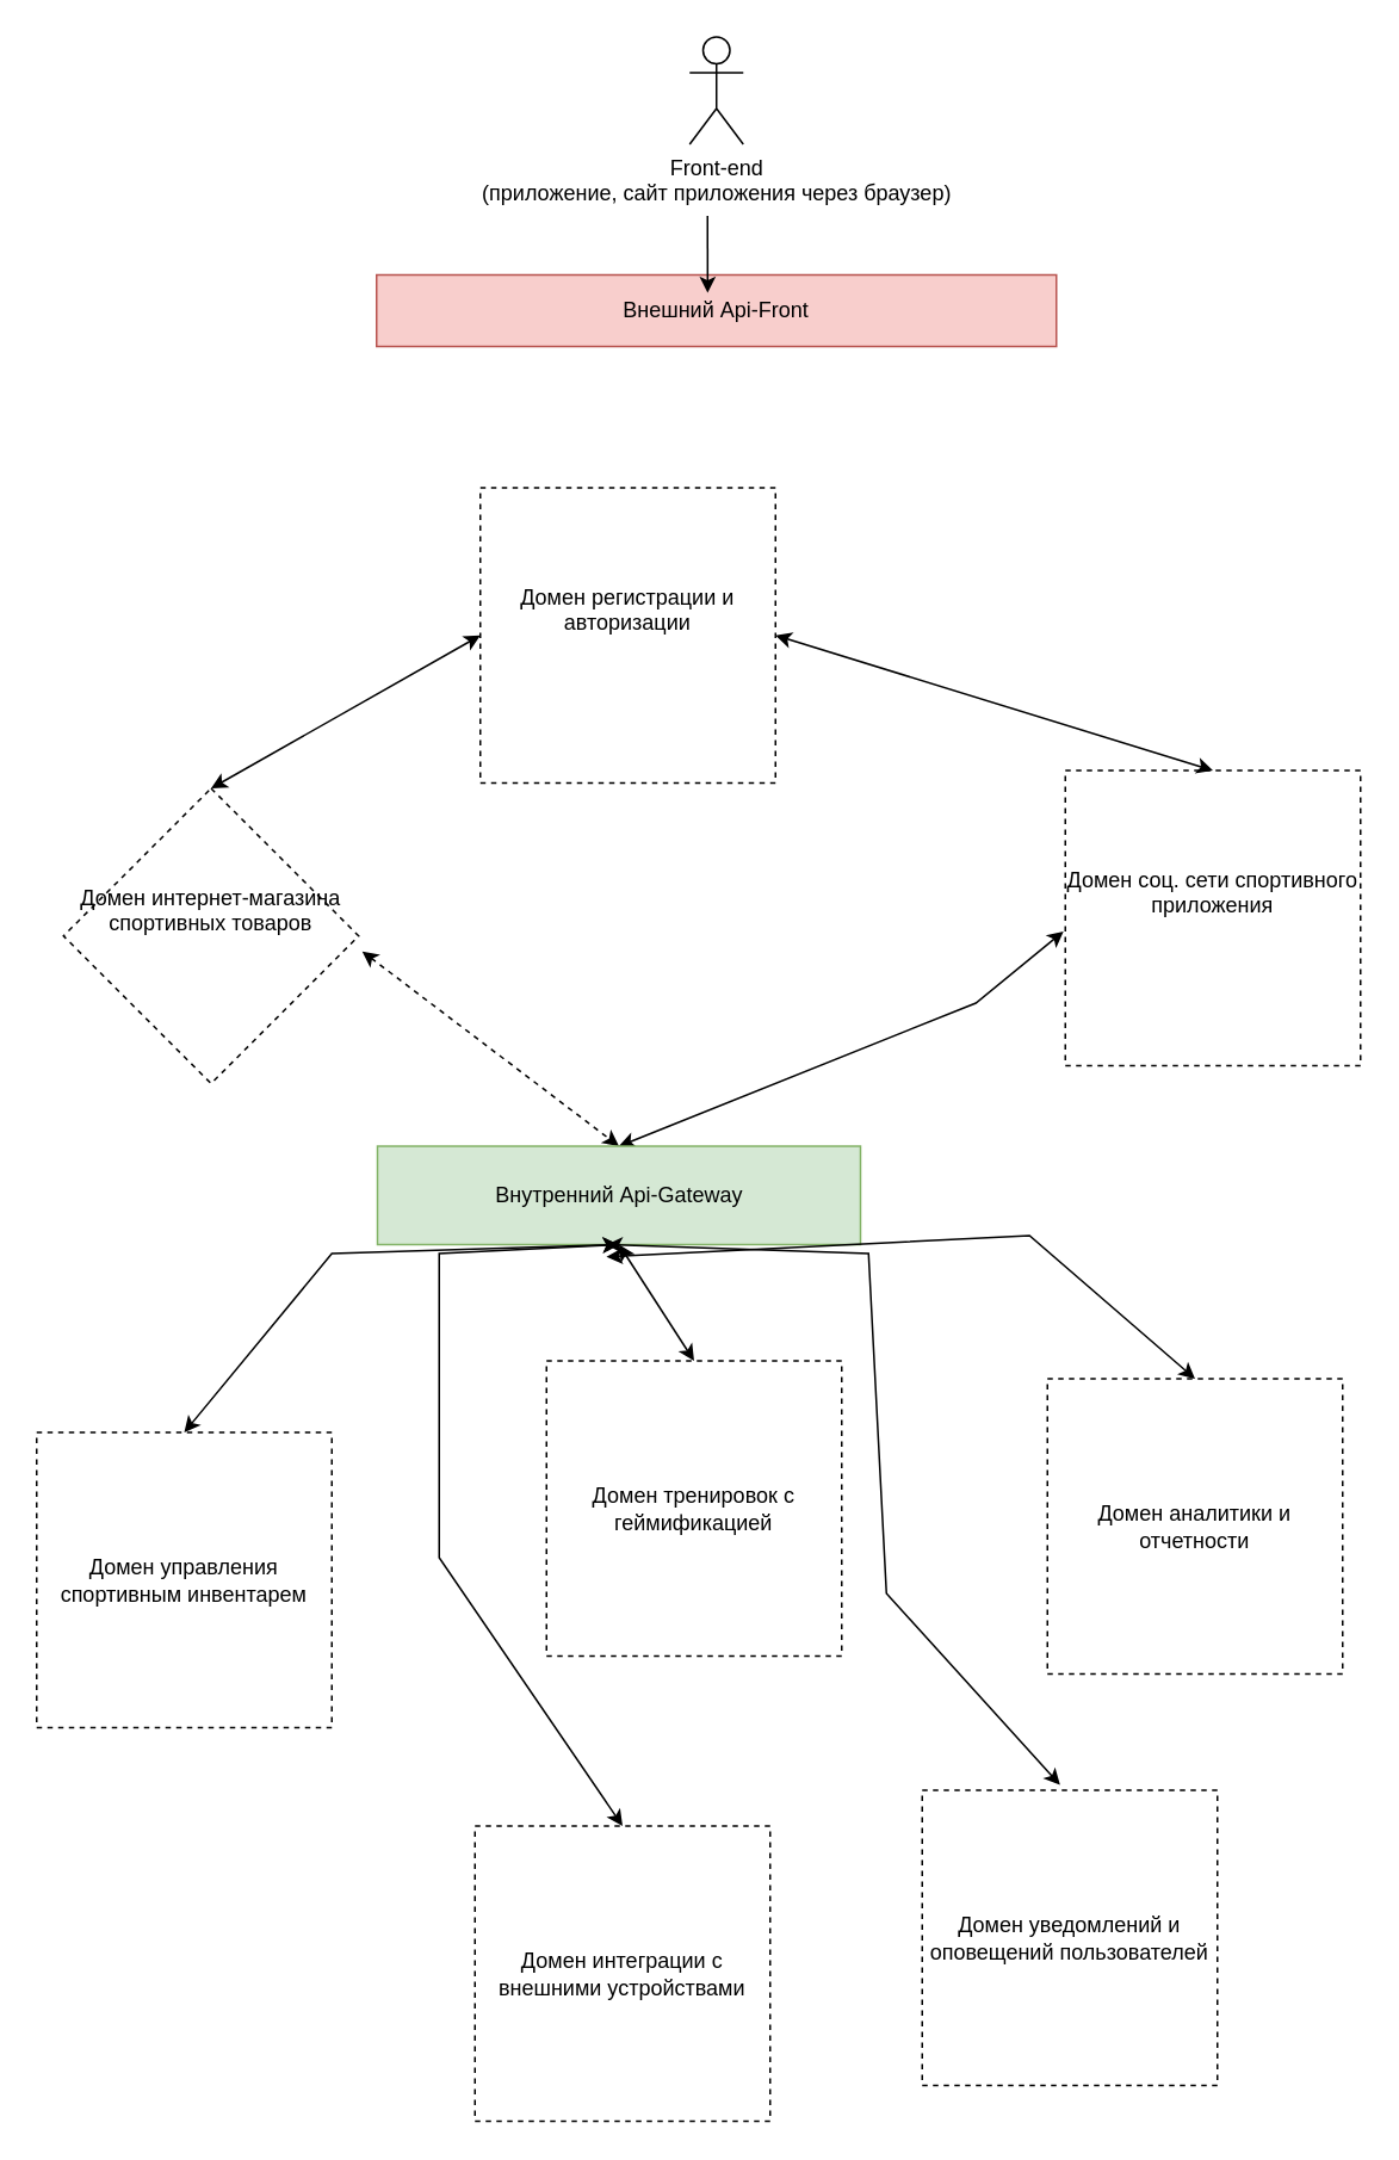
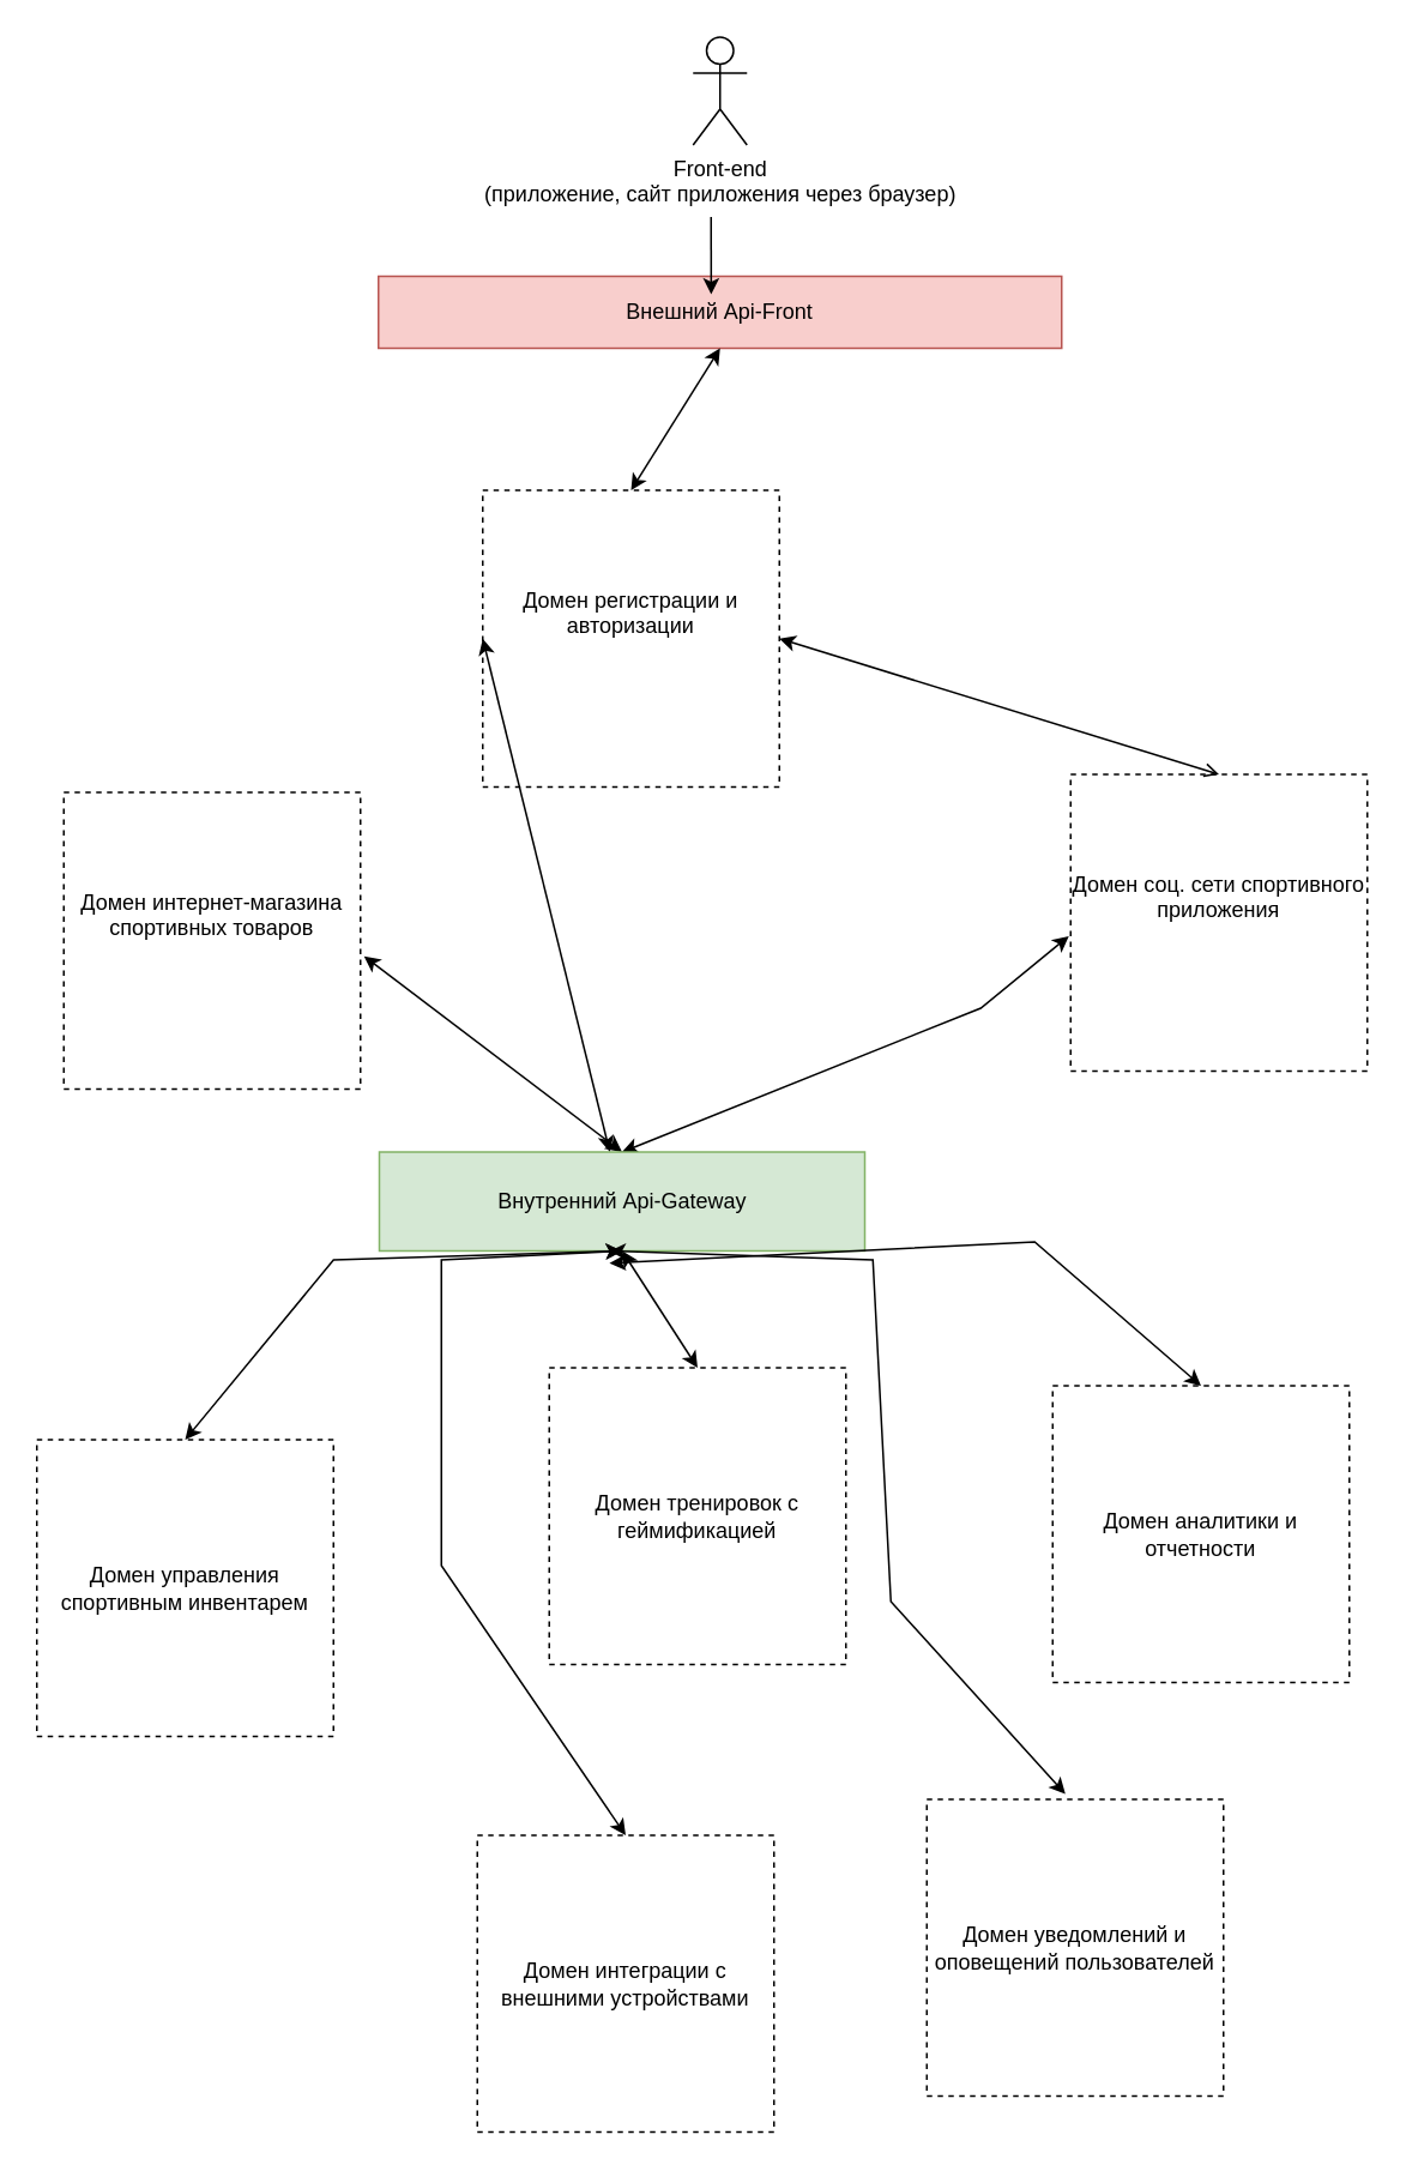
  <mxCell id="0" />
  <mxCell id="1" parent="0" />
  <mxCell id="2" value="Front-end&lt;div&gt;(приложение, сайт приложения через браузер)&lt;/div&gt;" style="shape=umlActor;verticalLabelPosition=bottom;verticalAlign=top;html=1;outlineConnect=0;" vertex="1" parent="1"><mxGeometry x="385" y="20" width="30" height="60" as="geometry" /></mxCell>
  <mxCell id="3" value="Внешний Api-Front" style="rounded=0;whiteSpace=wrap;html=1;fillColor=#f8cecc;strokeColor=#b85450;" vertex="1" parent="1"><mxGeometry x="210" y="153" width="380" height="40" as="geometry" /></mxCell>
  <mxCell id="4" value="Домен регистрации и авторизации&lt;div&gt;&lt;br&gt;&lt;/div&gt;&lt;div&gt;&lt;br&gt;&lt;/div&gt;" style="whiteSpace=wrap;html=1;aspect=fixed;dashed=1;fillColor=none;" vertex="1" parent="1"><mxGeometry x="268" y="272" width="165" height="165" as="geometry" /></mxCell>
- <mxCell id="5" value="Домен интернет-магазина спортивных товаров&lt;div&gt;&lt;br&gt;&lt;/div&gt;&lt;div&gt;&lt;br&gt;&lt;/div&gt;" style="rhombus;whiteSpace=wrap;html=1;aspect=fixed;dashed=1;fillColor=none;" vertex="1" parent="1"><mxGeometry x="35" y="440" width="165" height="165" as="geometry" /></mxCell>
+ <mxCell id="5" value="Домен интернет-магазина спортивных товаров&lt;div&gt;&lt;br&gt;&lt;/div&gt;&lt;div&gt;&lt;br&gt;&lt;/div&gt;" style="whiteSpace=wrap;html=1;aspect=fixed;dashed=1;fillColor=none;" vertex="1" parent="1"><mxGeometry x="35" y="440" width="165" height="165" as="geometry" /></mxCell>
  <mxCell id="6" value="Домен соц. сети спортивного приложения&lt;div&gt;&lt;br&gt;&lt;/div&gt;&lt;div&gt;&lt;br&gt;&lt;/div&gt;" style="whiteSpace=wrap;html=1;aspect=fixed;dashed=1;fillColor=none;" vertex="1" parent="1"><mxGeometry x="595" y="430" width="165" height="165" as="geometry" /></mxCell>
  <mxCell id="7" value="&lt;div&gt;Домен управления спортивным инвентарем&lt;span style=&quot;color: rgba(0, 0, 0, 0); font-family: monospace; font-size: 0px; text-align: start; text-wrap: nowrap; background-color: initial;&quot;&gt;%3CmxGraphModel%3E%3Croot%3E%3CmxCell%20id%3D%220%22%2F%3E%3CmxCell%20id%3D%221%22%20parent%3D%220%22%2F%3E%3CmxCell%20id%3D%222%22%20value%3D%22%D0%94%D0%BE%D0%BC%D0%B5%D0%BD%20%D0%B8%D0%BD%D1%82%D0%B5%D1%80%D0%BD%D0%B5%D1%82-%D0%BC%D0%B0%D0%B3%D0%B0%D0%B7%D0%B8%D0%BD%D0%B0%20%D1%81%D0%BF%D0%BE%D1%80%D1%82%D0%B8%D0%B2%D0%BD%D1%8B%D1%85%20%D1%82%D0%BE%D0%B2%D0%B0%D1%80%D0%BE%D0%B2%26lt%3Bdiv%26gt%3B%26lt%3Bbr%26gt%3B%26lt%3B%2Fdiv%26gt%3B%26lt%3Bdiv%26gt%3B%26lt%3Bbr%26gt%3B%26lt%3B%2Fdiv%26gt%3B%22%20style%3D%22whiteSpace%3Dwrap%3Bhtml%3D1%3Baspect%3Dfixed%3Bdashed%3D1%3BfillColor%3Dnone%3B%22%20vertex%3D%221%22%20parent%3D%221%22%3E%3CmxGeometry%20x%3D%22140%22%20y%3D%22410%22%20width%3D%22165%22%20height%3D%22165%22%20as%3D%22geometry%22%2F%3E%3C%2FmxCell%3E%3C%2Froot%3E%3C%2FmxGraphModel%3E&lt;/span&gt;&lt;/div&gt;" style="whiteSpace=wrap;html=1;aspect=fixed;dashed=1;fillColor=none;" vertex="1" parent="1"><mxGeometry x="20" y="800" width="165" height="165" as="geometry" /></mxCell>
  <mxCell id="8" value="&lt;div&gt;Домен тренировок с геймификацией&lt;span style=&quot;color: rgba(0, 0, 0, 0); font-family: monospace; font-size: 0px; text-align: start; text-wrap: nowrap; background-color: initial;&quot;&gt;%3CmxGraphModel%3E%3Croot%3E%3CmxCell%20id%3D%220%22%2F%3E%3CmxCell%20id%3D%221%22%20parent%3D%220%22%2F%3E%3CmxCell%20id%3D%222%22%20value%3D%22%D0%94%D0%BE%D0%BC%D0%B5%D0%BD%20%D0%B8%D0%BD%D1%82%D0%B5%D1%80%D0%BD%D0%B5%D1%82-%D0%BC%D0%B0%D0%B3%D0%B0%D0%B7%D0%B8%D0%BD%D0%B0%20%D1%81%D0%BF%D0%BE%D1%80%D1%82%D0%B8%D0%B2%D0%BD%D1%8B%D1%85%20%D1%82%D0%BE%D0%B2%D0%B0%D1%80%D0%BE%D0%B2%26lt%3Bdiv%26gt%3B%26lt%3Bbr%26gt%3B%26lt%3B%2Fdiv%26gt%3B%26lt%3Bdiv%26gt%3B%26lt%3Bbr%26gt%3B%26lt%3B%2Fdiv%26gt%3B%22%20style%3D%22whiteSpace%3Dwrap%3Bhtml%3D1%3Baspect%3Dfixed%3Bdashed%3D1%3BfillColor%3Dnone%3B%22%20vertex%3D%221%22%20parent%3D%221%22%3E%3CmxGeometry%20x%3D%22140%22%20y%3D%22410%22%20width%3D%22165%22%20height%3D%22165%22%20as%3D%22geometry%22%2F%3E%3C%2FmxCell%3E%3C%2Froot%3E%3C%2FmxGraphModel%3E&lt;/span&gt;&lt;/div&gt;" style="whiteSpace=wrap;html=1;aspect=fixed;dashed=1;fillColor=none;" vertex="1" parent="1"><mxGeometry x="305" y="760" width="165" height="165" as="geometry" /></mxCell>
  <mxCell id="9" value="&lt;div&gt;Домен аналитики и отчетности&lt;span style=&quot;color: rgba(0, 0, 0, 0); font-family: monospace; font-size: 0px; text-align: start; text-wrap: nowrap; background-color: initial;&quot;&gt;%3CmxGraphModel%3E%3Croot%3E%3CmxCell%20id%3D%220%22%2F%3E%3CmxCell%20id%3D%221%22%20parent%3D%220%22%2F%3E%3CmxCell%20id%3D%222%22%20value%3D%22%D0%94%D0%BE%D0%BC%D0%B5%D0%BD%20%D0%B8%D0%BD%D1%82%D0%B5%D1%80%D0%BD%D0%B5%D1%82-%D0%BC%D0%B0%D0%B3%D0%B0%D0%B7%D0%B8%D0%BD%D0%B0%20%D1%81%D0%BF%D0%BE%D1%80%D1%82%D0%B8%D0%B2%D0%BD%D1%8B%D1%85%20%D1%82%D0%BE%D0%B2%D0%B0%D1%80%D0%BE%D0%B2%26lt%3Bdiv%26gt%3B%26lt%3Bbr%26gt%3B%26lt%3B%2Fdiv%26gt%3B%26lt%3Bdiv%26gt%3B%26lt%3Bbr%26gt%3B%26lt%3B%2Fdiv%26gt%3B%22%20style%3D%22whiteSpace%3Dwrap%3Bhtml%3D1%3Baspect%3Dfixed%3Bdashed%3D1%3BfillColor%3Dnone%3B%22%20vertex%3D%221%22%20parent%3D%221%22%3E%3CmxGeometry%20x%3D%22140%22%20y%3D%22410%22%20width%3D%22165%22%20height%3D%22165%22%20as%3D%22geometry%22%2F%3E%3C%2FmxCell%3E%3C%2Froot%3E%3C%2FmxGraphModel%3E&lt;/span&gt;&lt;/div&gt;" style="whiteSpace=wrap;html=1;aspect=fixed;dashed=1;fillColor=none;" vertex="1" parent="1"><mxGeometry x="585" y="770" width="165" height="165" as="geometry" /></mxCell>
  <mxCell id="10" value="&lt;div&gt;Домен интеграции с внешними устройствами&lt;span style=&quot;color: rgba(0, 0, 0, 0); font-family: monospace; font-size: 0px; text-align: start; text-wrap: nowrap; background-color: initial;&quot;&gt;%3CmxGraphModel%3E%3Croot%3E%3CmxCell%20id%3D%220%22%2F%3E%3CmxCell%20id%3D%221%22%20parent%3D%220%22%2F%3E%3CmxCell%20id%3D%222%22%20value%3D%22%D0%94%D0%BE%D0%BC%D0%B5%D0%BD%20%D0%B8%D0%BD%D1%82%D0%B5%D1%80%D0%BD%D0%B5%D1%82-%D0%BC%D0%B0%D0%B3%D0%B0%D0%B7%D0%B8%D0%BD%D0%B0%20%D1%81%D0%BF%D0%BE%D1%80%D1%82%D0%B8%D0%B2%D0%BD%D1%8B%D1%85%20%D1%82%D0%BE%D0%B2%D0%B0%D1%80%D0%BE%D0%B2%26lt%3Bdiv%26gt%3B%26lt%3Bbr%26gt%3B%26lt%3B%2Fdiv%26gt%3B%26lt%3Bdiv%26gt%3B%26lt%3Bbr%26gt%3B%26lt%3B%2Fdiv%26gt%3B%22%20style%3D%22whiteSpace%3Dwrap%3Bhtml%3D1%3Baspect%3Dfixed%3Bdashed%3D1%3BfillColor%3Dnone%3B%22%20vertex%3D%221%22%20parent%3D%221%22%3E%3CmxGeometry%20x%3D%22140%22%20y%3D%22410%22%20width%3D%22165%22%20height%3D%22165%22%20as%3D%22geometry%22%2F%3E%3C%2FmxCell%3E%3C%2Froot%3E%3C%2FmxGraphModel%3E&lt;/span&gt;&lt;/div&gt;" style="whiteSpace=wrap;html=1;aspect=fixed;dashed=1;fillColor=none;" vertex="1" parent="1"><mxGeometry x="265" y="1020" width="165" height="165" as="geometry" /></mxCell>
  <mxCell id="11" value="" style="endArrow=classic;html=1;rounded=0;entryX=0.487;entryY=0.25;entryDx=0;entryDy=0;entryPerimeter=0;" edge="1" parent="1" target="3"><mxGeometry width="50" height="50" relative="1" as="geometry"><mxPoint x="395" y="120" as="sourcePoint" /><mxPoint x="425" y="320" as="targetPoint" /></mxGeometry></mxCell>
  <mxCell id="12" value="&lt;div&gt;Домен уведомлений и оповещений пользователей&lt;span style=&quot;color: rgba(0, 0, 0, 0); font-family: monospace; font-size: 0px; text-align: start; text-wrap: nowrap; background-color: initial;&quot;&gt;%3CmxGraphModel%3E%3Croot%3E%3CmxCell%20id%3D%220%22%2F%3E%3CmxCell%20id%3D%221%22%20parent%3D%220%22%2F%3E%3CmxCell%20id%3D%222%22%20value%3D%22%D0%94%D0%BE%D0%BC%D0%B5%D0%BD%20%D0%B8%D0%BD%D1%82%D0%B5%D1%80%D0%BD%D0%B5%D1%82-%D0%BC%D0%B0%D0%B3%D0%B0%D0%B7%D0%B8%D0%BD%D0%B0%20%D1%81%D0%BF%D0%BE%D1%80%D1%82%D0%B8%D0%B2%D0%BD%D1%8B%D1%85%20%D1%82%D0%BE%D0%B2%D0%B0%D1%80%D0%BE%D0%B2%26lt%3Bdiv%26gt%3B%26lt%3Bbr%26gt%3B%26lt%3B%2Fdiv%26gt%3B%26lt%3Bdiv%26gt%3B%26lt%3Bbr%26gt%3B%26lt%3B%2Fdiv%26gt%3B%22%20style%3D%22whiteSpace%3Dwrap%3Bhtml%3D1%3Baspect%3Dfixed%3Bdashed%3D1%3BfillColor%3Dnone%3B%22%20vertex%3D%221%22%20parent%3D%221%22%3E%3CmxGeometry%20x%3D%22140%22%20y%3D%22410%22%20width%3D%22165%22%20height%3D%22165%22%20as%3D%22geometry%22%2F%3E%3C%2FmxCell%3E%3C%2Froot%3E%3C%2FmxGraphModel%3E&lt;/span&gt;&lt;/div&gt;" style="whiteSpace=wrap;html=1;aspect=fixed;dashed=1;fillColor=none;" vertex="1" parent="1"><mxGeometry x="515" y="1000" width="165" height="165" as="geometry" /></mxCell>
- <mxCell id="14" value="" style="endArrow=classic;startArrow=classic;html=1;rounded=0;exitX=0;exitY=0.5;exitDx=0;exitDy=0;entryX=0.5;entryY=0;entryDx=0;entryDy=0;" edge="1" parent="1" source="4" target="5"><mxGeometry width="50" height="50" relative="1" as="geometry"><mxPoint x="375" y="510" as="sourcePoint" /><mxPoint x="220" y="314.5" as="targetPoint" /></mxGeometry></mxCell>
- <mxCell id="15" value="" style="endArrow=classic;startArrow=classic;html=1;rounded=0;exitX=1;exitY=0.5;exitDx=0;exitDy=0;entryX=0.5;entryY=0;entryDx=0;entryDy=0;" edge="1" parent="1" source="4" target="6"><mxGeometry width="50" height="50" relative="1" as="geometry"><mxPoint x="375" y="510" as="sourcePoint" /><mxPoint x="587" y="314.96" as="targetPoint" /></mxGeometry></mxCell>
+ <mxCell id="13" value="" style="endArrow=classic;startArrow=classic;html=1;rounded=0;entryX=0.5;entryY=1;entryDx=0;entryDy=0;exitX=0.5;exitY=0;exitDx=0;exitDy=0;" edge="1" parent="1" source="4" target="3"><mxGeometry width="50" height="50" relative="1" as="geometry"><mxPoint x="375" y="510" as="sourcePoint" /><mxPoint x="425" y="460" as="targetPoint" /></mxGeometry></mxCell>
+ <mxCell id="14" value="" style="endArrow=classic;startArrow=classic;html=1;rounded=0;exitX=0;exitY=0.5;exitDx=0;exitDy=0;" edge="1" parent="1" source="4" target="18"><mxGeometry width="50" height="50" relative="1" as="geometry"><mxPoint x="375" y="510" as="sourcePoint" /><mxPoint x="220" y="314.5" as="targetPoint" /></mxGeometry></mxCell>
+ <mxCell id="15" value="" style="endArrow=open;startArrow=classic;html=1;rounded=0;exitX=1;exitY=0.5;exitDx=0;exitDy=0;entryX=0.5;entryY=0;entryDx=0;entryDy=0;" edge="1" parent="1" source="4" target="6"><mxGeometry width="50" height="50" relative="1" as="geometry"><mxPoint x="375" y="510" as="sourcePoint" /><mxPoint x="587" y="314.96" as="targetPoint" /></mxGeometry></mxCell>
  <mxCell id="16" value="" style="endArrow=classic;startArrow=classic;html=1;rounded=0;exitX=0.5;exitY=0;exitDx=0;exitDy=0;entryX=-0.006;entryY=0.545;entryDx=0;entryDy=0;entryPerimeter=0;" edge="1" parent="1" source="18" target="6"><mxGeometry width="50" height="50" relative="1" as="geometry"><mxPoint x="375" y="547.5" as="sourcePoint" /><mxPoint x="572" y="430" as="targetPoint" /><Array as="points"><mxPoint x="545" y="560" /></Array></mxGeometry></mxCell>
- <mxCell id="17" value="" style="endArrow=classic;startArrow=classic;html=1;rounded=0;exitX=1.012;exitY=0.552;exitDx=0;exitDy=0;entryX=0.5;entryY=0;entryDx=0;entryDy=0;exitPerimeter=0;dashed=1;" edge="1" parent="1" source="5" target="18"><mxGeometry width="50" height="50" relative="1" as="geometry"><mxPoint x="375" y="850" as="sourcePoint" /><mxPoint x="386" y="580" as="targetPoint" /><Array as="points" /></mxGeometry></mxCell>
+ <mxCell id="17" value="" style="endArrow=classic;startArrow=classic;html=1;rounded=0;exitX=1.012;exitY=0.552;exitDx=0;exitDy=0;entryX=0.5;entryY=0;entryDx=0;entryDy=0;exitPerimeter=0;" edge="1" parent="1" source="5" target="18"><mxGeometry width="50" height="50" relative="1" as="geometry"><mxPoint x="375" y="850" as="sourcePoint" /><mxPoint x="386" y="580" as="targetPoint" /><Array as="points" /></mxGeometry></mxCell>
  <mxCell id="18" value="Внутренний Api-Gateway" style="rounded=0;whiteSpace=wrap;html=1;fillColor=#d5e8d4;strokeColor=#82b366;" vertex="1" parent="1"><mxGeometry x="210.5" y="640" width="270" height="55" as="geometry" /></mxCell>
  <mxCell id="19" value="" style="endArrow=classic;startArrow=classic;html=1;rounded=0;entryX=0.5;entryY=1;entryDx=0;entryDy=0;exitX=0.5;exitY=0;exitDx=0;exitDy=0;" edge="1" parent="1" source="7" target="18"><mxGeometry width="50" height="50" relative="1" as="geometry"><mxPoint x="375" y="760" as="sourcePoint" /><mxPoint x="425" y="710" as="targetPoint" /><Array as="points"><mxPoint x="185" y="700" /></Array></mxGeometry></mxCell>
  <mxCell id="20" value="" style="endArrow=classic;startArrow=classic;html=1;rounded=0;exitX=0.5;exitY=0;exitDx=0;exitDy=0;entryX=0.5;entryY=1;entryDx=0;entryDy=0;" edge="1" parent="1" source="8" target="18"><mxGeometry width="50" height="50" relative="1" as="geometry"><mxPoint x="375" y="760" as="sourcePoint" /><mxPoint x="385" y="630" as="targetPoint" /></mxGeometry></mxCell>
  <mxCell id="21" value="" style="endArrow=classic;startArrow=classic;html=1;rounded=0;entryX=0.474;entryY=1.125;entryDx=0;entryDy=0;entryPerimeter=0;exitX=0.5;exitY=0;exitDx=0;exitDy=0;" edge="1" parent="1" source="9" target="18"><mxGeometry width="50" height="50" relative="1" as="geometry"><mxPoint x="375" y="760" as="sourcePoint" /><mxPoint x="425" y="710" as="targetPoint" /><Array as="points"><mxPoint x="575" y="690" /></Array></mxGeometry></mxCell>
  <mxCell id="22" value="" style="endArrow=classic;startArrow=classic;html=1;rounded=0;exitX=0.474;exitY=1;exitDx=0;exitDy=0;exitPerimeter=0;entryX=0.467;entryY=-0.018;entryDx=0;entryDy=0;entryPerimeter=0;" edge="1" parent="1" source="18" target="12"><mxGeometry width="50" height="50" relative="1" as="geometry"><mxPoint x="375" y="760" as="sourcePoint" /><mxPoint x="425" y="710" as="targetPoint" /><Array as="points"><mxPoint x="485" y="700" /><mxPoint x="495" y="890" /></Array></mxGeometry></mxCell>
  <mxCell id="23" value="" style="endArrow=classic;startArrow=classic;html=1;rounded=0;entryX=0.5;entryY=0;entryDx=0;entryDy=0;exitX=0.5;exitY=1;exitDx=0;exitDy=0;" edge="1" parent="1" source="18" target="10"><mxGeometry width="50" height="50" relative="1" as="geometry"><mxPoint x="385" y="640" as="sourcePoint" /><mxPoint x="425" y="710" as="targetPoint" /><Array as="points"><mxPoint x="245" y="700" /><mxPoint x="245" y="870" /></Array></mxGeometry></mxCell>
